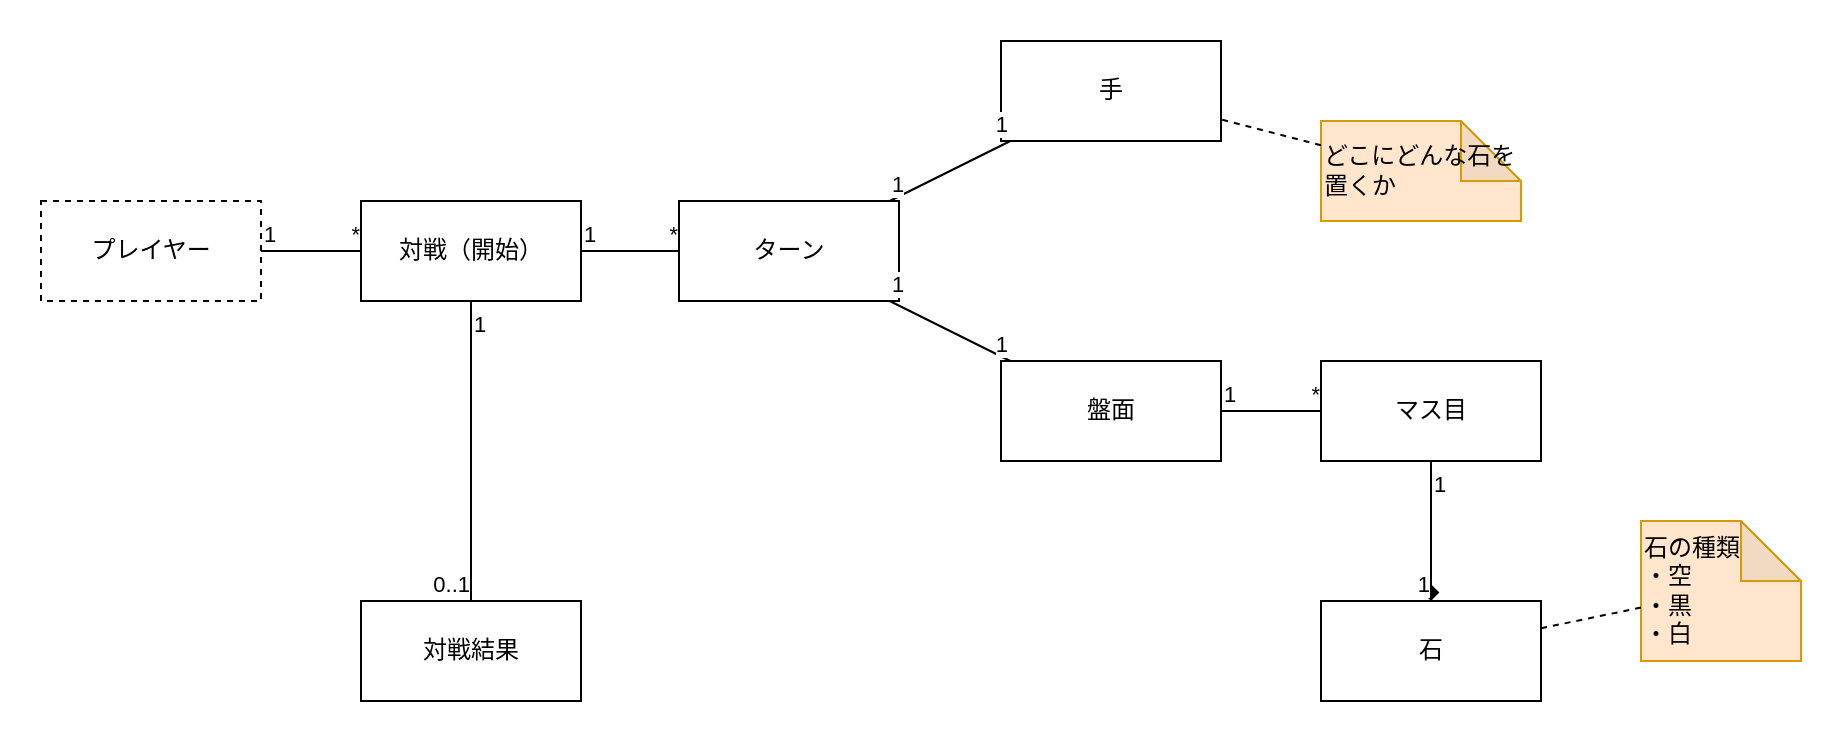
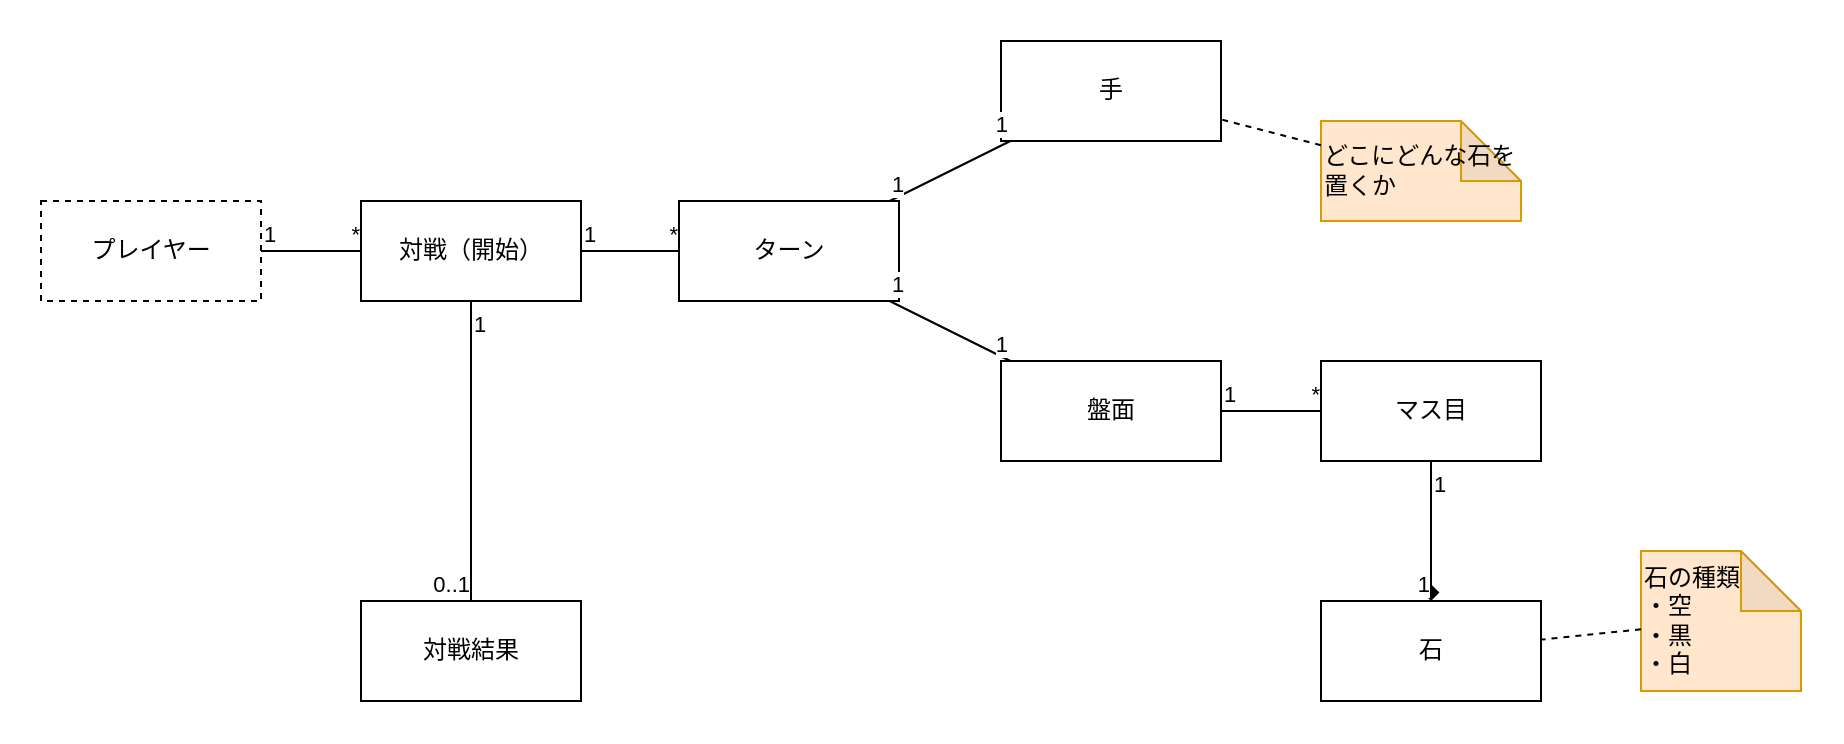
  <mxCell id="0" />
  <mxCell id="1" parent="0" />
  <mxCell id="2" value="対戦（開始）" style="html=1;" vertex="1" parent="1"><mxGeometry x="180" y="100" width="110" height="50" as="geometry" /></mxCell>
  <mxCell id="3" value="盤面" style="html=1;" vertex="1" parent="1"><mxGeometry x="500" y="180" width="110" height="50" as="geometry" /></mxCell>
  <mxCell id="4" value="石" style="html=1;" vertex="1" parent="1"><mxGeometry x="660" y="300" width="110" height="50" as="geometry" /></mxCell>
  <mxCell id="5" value="対戦結果" style="html=1;" vertex="1" parent="1"><mxGeometry x="180" y="300" width="110" height="50" as="geometry" /></mxCell>
  <mxCell id="6" value="プレイヤー" style="html=1;dashed=1;" vertex="1" parent="1"><mxGeometry x="20" y="100" width="110" height="50" as="geometry" /></mxCell>
- <mxCell id="7" value="石の種類&lt;br&gt;・空&lt;br&gt;・黒&lt;br&gt;・白" style="shape=note;whiteSpace=wrap;html=1;backgroundOutline=1;darkOpacity=0.05;fillColor=#ffe6cc;strokeColor=#d79b00;align=left;" vertex="1" parent="1"><mxGeometry x="820" y="260" width="80" height="70" as="geometry" /></mxCell>
+ <mxCell id="7" value="石の種類&lt;br&gt;・空&lt;br&gt;・黒&lt;br&gt;・白" style="shape=note;whiteSpace=wrap;html=1;backgroundOutline=1;darkOpacity=0.05;fillColor=#ffe6cc;strokeColor=#d79b00;align=left;" vertex="1" parent="1"><mxGeometry x="820" y="275" width="80" height="70" as="geometry" /></mxCell>
  <mxCell id="8" value="" style="endArrow=none;dashed=1;html=1;" edge="1" parent="1" source="7" target="4"><mxGeometry width="50" height="50" relative="1" as="geometry"><mxPoint x="240" y="340" as="sourcePoint" /><mxPoint x="290" y="290" as="targetPoint" /></mxGeometry></mxCell>
  <mxCell id="9" value="" style="endArrow=none;html=1;edgeStyle=orthogonalEdgeStyle;" edge="1" parent="1" source="6" target="2"><mxGeometry relative="1" as="geometry"><mxPoint x="270" y="230" as="sourcePoint" /><mxPoint x="430" y="230" as="targetPoint" /></mxGeometry></mxCell>
  <mxCell id="10" value="1" style="edgeLabel;resizable=0;html=1;align=left;verticalAlign=bottom;" connectable="0" vertex="1" parent="9"><mxGeometry x="-1" relative="1" as="geometry" /></mxCell>
  <mxCell id="11" value="*" style="edgeLabel;resizable=0;html=1;align=right;verticalAlign=bottom;" connectable="0" vertex="1" parent="9"><mxGeometry x="1" relative="1" as="geometry" /></mxCell>
  <mxCell id="12" value="ターン" style="html=1;" vertex="1" parent="1"><mxGeometry x="339" y="100" width="110" height="50" as="geometry" /></mxCell>
  <mxCell id="13" value="" style="endArrow=none;html=1;edgeStyle=orthogonalEdgeStyle;" edge="1" parent="1" source="2" target="12"><mxGeometry relative="1" as="geometry"><mxPoint x="140" y="135" as="sourcePoint" /><mxPoint x="230" y="135" as="targetPoint" /></mxGeometry></mxCell>
  <mxCell id="14" value="1" style="edgeLabel;resizable=0;html=1;align=left;verticalAlign=bottom;" connectable="0" vertex="1" parent="13"><mxGeometry x="-1" relative="1" as="geometry" /></mxCell>
  <mxCell id="15" value="*" style="edgeLabel;resizable=0;html=1;align=right;verticalAlign=bottom;" connectable="0" vertex="1" parent="13"><mxGeometry x="1" relative="1" as="geometry" /></mxCell>
  <mxCell id="16" value="" style="endArrow=none;html=1;" edge="1" parent="1" source="12" target="3"><mxGeometry relative="1" as="geometry"><mxPoint x="340" y="135" as="sourcePoint" /><mxPoint x="430" y="135" as="targetPoint" /></mxGeometry></mxCell>
  <mxCell id="17" value="1" style="edgeLabel;resizable=0;html=1;align=left;verticalAlign=bottom;" connectable="0" vertex="1" parent="16"><mxGeometry x="-1" relative="1" as="geometry" /></mxCell>
  <mxCell id="18" value="1" style="edgeLabel;resizable=0;html=1;align=right;verticalAlign=bottom;" connectable="0" vertex="1" parent="16"><mxGeometry x="1" relative="1" as="geometry" /></mxCell>
  <mxCell id="19" value="マス目" style="html=1;" vertex="1" parent="1"><mxGeometry x="660" y="180" width="110" height="50" as="geometry" /></mxCell>
  <mxCell id="20" value="" style="endArrow=none;html=1;" edge="1" parent="1" source="3" target="19"><mxGeometry relative="1" as="geometry"><mxPoint x="540" y="135" as="sourcePoint" /><mxPoint x="630" y="135" as="targetPoint" /></mxGeometry></mxCell>
  <mxCell id="21" value="1" style="edgeLabel;resizable=0;html=1;align=left;verticalAlign=bottom;" connectable="0" vertex="1" parent="20"><mxGeometry x="-1" relative="1" as="geometry" /></mxCell>
  <mxCell id="22" value="*" style="edgeLabel;resizable=0;html=1;align=right;verticalAlign=bottom;" connectable="0" vertex="1" parent="20"><mxGeometry x="1" relative="1" as="geometry" /></mxCell>
  <mxCell id="23" value="" style="endArrow=diamond;html=1;" edge="1" parent="1" source="19" target="4"><mxGeometry relative="1" as="geometry"><mxPoint x="740" y="215" as="sourcePoint" /><mxPoint x="830" y="215" as="targetPoint" /></mxGeometry></mxCell>
  <mxCell id="24" value="1" style="edgeLabel;resizable=0;html=1;align=left;verticalAlign=bottom;" connectable="0" vertex="1" parent="23"><mxGeometry x="-1" relative="1" as="geometry"><mxPoint y="20" as="offset" /></mxGeometry></mxCell>
  <mxCell id="25" value="1" style="edgeLabel;resizable=0;html=1;align=right;verticalAlign=bottom;" connectable="0" vertex="1" parent="23"><mxGeometry x="1" relative="1" as="geometry" /></mxCell>
  <mxCell id="26" value="手" style="html=1;" vertex="1" parent="1"><mxGeometry x="500" y="20" width="110" height="50" as="geometry" /></mxCell>
  <mxCell id="27" value="" style="endArrow=none;html=1;" edge="1" parent="1" source="12" target="26"><mxGeometry relative="1" as="geometry"><mxPoint x="540" y="157" as="sourcePoint" /><mxPoint x="630" y="193" as="targetPoint" /></mxGeometry></mxCell>
  <mxCell id="28" value="1" style="edgeLabel;resizable=0;html=1;align=left;verticalAlign=bottom;" connectable="0" vertex="1" parent="27"><mxGeometry x="-1" relative="1" as="geometry" /></mxCell>
  <mxCell id="29" value="1" style="edgeLabel;resizable=0;html=1;align=right;verticalAlign=bottom;" connectable="0" vertex="1" parent="27"><mxGeometry x="1" relative="1" as="geometry" /></mxCell>
  <mxCell id="30" value="どこにどんな石を置くか" style="shape=note;whiteSpace=wrap;html=1;backgroundOutline=1;darkOpacity=0.05;fillColor=#ffe6cc;strokeColor=#d79b00;align=left;" vertex="1" parent="1"><mxGeometry x="660" y="60" width="100" height="50" as="geometry" /></mxCell>
  <mxCell id="31" value="" style="endArrow=none;dashed=1;html=1;" edge="1" parent="1" source="30" target="26"><mxGeometry width="50" height="50" relative="1" as="geometry"><mxPoint x="60" y="120" as="sourcePoint" /><mxPoint x="750" y="83" as="targetPoint" /></mxGeometry></mxCell>
  <mxCell id="32" value="" style="endArrow=none;html=1;" edge="1" parent="1" source="2" target="5"><mxGeometry relative="1" as="geometry"><mxPoint x="725" y="240" as="sourcePoint" /><mxPoint x="725" y="310" as="targetPoint" /></mxGeometry></mxCell>
  <mxCell id="33" value="1" style="edgeLabel;resizable=0;html=1;align=left;verticalAlign=bottom;" connectable="0" vertex="1" parent="32"><mxGeometry x="-1" relative="1" as="geometry"><mxPoint y="20" as="offset" /></mxGeometry></mxCell>
  <mxCell id="34" value="0..1" style="edgeLabel;resizable=0;html=1;align=right;verticalAlign=bottom;" connectable="0" vertex="1" parent="32"><mxGeometry x="1" relative="1" as="geometry" /></mxCell>
